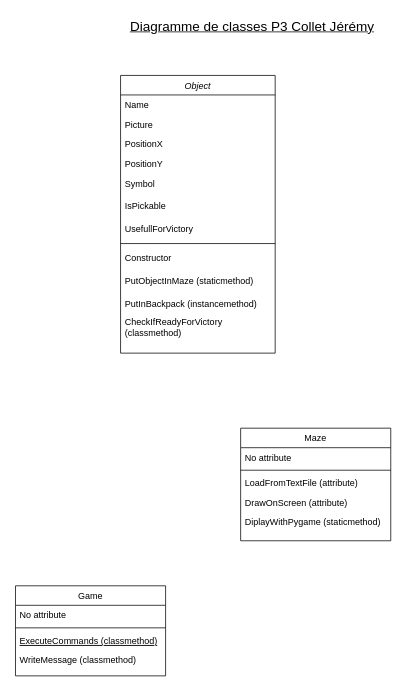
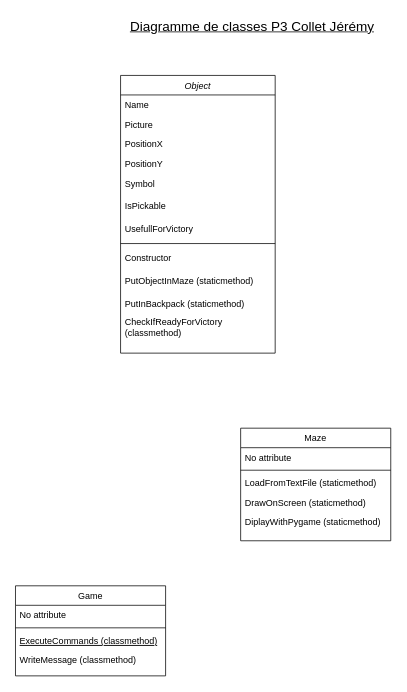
  <mxCell id="0" />
  <mxCell id="1" parent="0" />
  <mxCell id="2" value="Object" style="swimlane;fontStyle=2;align=center;verticalAlign=top;childLayout=stackLayout;horizontal=1;startSize=26;horizontalStack=0;resizeParent=1;resizeLast=0;collapsible=1;marginBottom=0;rounded=0;shadow=0;strokeWidth=1;" parent="1" vertex="1"><mxGeometry x="160" y="100" width="206" height="370" as="geometry"><mxRectangle x="220" y="120" width="160" height="26" as="alternateBounds" /></mxGeometry></mxCell>
  <mxCell id="3" value="Name" style="text;align=left;verticalAlign=top;spacingLeft=4;spacingRight=4;overflow=hidden;rotatable=0;points=[[0,0.5],[1,0.5]];portConstraint=eastwest;" parent="2" vertex="1"><mxGeometry y="26" width="206" height="26" as="geometry" /></mxCell>
  <mxCell id="4" value="Picture" style="text;align=left;verticalAlign=top;spacingLeft=4;spacingRight=4;overflow=hidden;rotatable=0;points=[[0,0.5],[1,0.5]];portConstraint=eastwest;rounded=0;shadow=0;html=0;" parent="2" vertex="1"><mxGeometry y="52" width="206" height="26" as="geometry" /></mxCell>
  <mxCell id="5" value="PositionX" style="text;align=left;verticalAlign=top;spacingLeft=4;spacingRight=4;overflow=hidden;rotatable=0;points=[[0,0.5],[1,0.5]];portConstraint=eastwest;rounded=0;shadow=0;html=0;" parent="2" vertex="1"><mxGeometry y="78" width="206" height="26" as="geometry" /></mxCell>
  <mxCell id="6" value="PositionY" style="text;align=left;verticalAlign=top;spacingLeft=4;spacingRight=4;overflow=hidden;rotatable=0;points=[[0,0.5],[1,0.5]];portConstraint=eastwest;" parent="2" vertex="1"><mxGeometry y="104" width="206" height="26" as="geometry" /></mxCell>
  <mxCell id="7" value="Symbol" style="text;html=1;strokeColor=none;fillColor=none;align=left;verticalAlign=middle;whiteSpace=wrap;rounded=0;spacingLeft=4;" parent="2" vertex="1"><mxGeometry y="130" width="206" height="30" as="geometry" /></mxCell>
  <mxCell id="8" value="IsPickable" style="text;html=1;strokeColor=none;fillColor=none;align=left;verticalAlign=middle;whiteSpace=wrap;rounded=0;spacingLeft=4;" parent="2" vertex="1"><mxGeometry y="160" width="206" height="30" as="geometry" /></mxCell>
  <mxCell id="9" value="UsefullForVictory" style="text;html=1;strokeColor=none;fillColor=none;align=left;verticalAlign=middle;whiteSpace=wrap;rounded=0;spacingLeft=4;" parent="2" vertex="1"><mxGeometry y="190" width="206" height="30" as="geometry" /></mxCell>
  <mxCell id="10" value="" style="line;html=1;strokeWidth=1;align=left;verticalAlign=middle;spacingTop=-1;spacingLeft=3;spacingRight=3;rotatable=0;labelPosition=right;points=[];portConstraint=eastwest;" parent="2" vertex="1"><mxGeometry y="220" width="206" height="8" as="geometry" /></mxCell>
  <mxCell id="11" value="Constructor" style="text;html=1;strokeColor=none;fillColor=none;align=left;verticalAlign=middle;whiteSpace=wrap;rounded=0;spacingLeft=4;" parent="2" vertex="1"><mxGeometry y="228" width="206" height="32" as="geometry" /></mxCell>
  <mxCell id="12" value="PutObjectInMaze (staticmethod)" style="text;html=1;strokeColor=none;fillColor=none;align=left;verticalAlign=middle;whiteSpace=wrap;rounded=0;spacingLeft=4;" parent="2" vertex="1"><mxGeometry y="260" width="206" height="30" as="geometry" /></mxCell>
- <mxCell id="13" value="PutInBackpack (instancemethod)" style="text;html=1;strokeColor=none;fillColor=none;align=left;verticalAlign=middle;whiteSpace=wrap;rounded=0;spacingLeft=4;" parent="2" vertex="1"><mxGeometry y="290" width="206" height="30" as="geometry" /></mxCell>
+ <mxCell id="13" value="PutInBackpack (staticmethod)" style="text;html=1;strokeColor=none;fillColor=none;align=left;verticalAlign=middle;whiteSpace=wrap;rounded=0;spacingLeft=4;" parent="2" vertex="1"><mxGeometry y="290" width="206" height="30" as="geometry" /></mxCell>
  <mxCell id="14" value="CheckIfReadyForVictory (classmethod)" style="text;html=1;strokeColor=none;fillColor=none;align=left;verticalAlign=middle;whiteSpace=wrap;rounded=0;spacingLeft=4;" parent="2" vertex="1"><mxGeometry y="320" width="206" height="32" as="geometry" /></mxCell>
  <mxCell id="15" value="Maze" style="swimlane;fontStyle=0;align=center;verticalAlign=top;childLayout=stackLayout;horizontal=1;startSize=26;horizontalStack=0;resizeParent=1;resizeLast=0;collapsible=1;marginBottom=0;rounded=0;shadow=0;strokeWidth=1;" parent="1" vertex="1"><mxGeometry x="320" y="570" width="200" height="150" as="geometry"><mxRectangle x="550" y="140" width="160" height="26" as="alternateBounds" /></mxGeometry></mxCell>
  <mxCell id="16" value="No attribute" style="text;align=left;verticalAlign=top;spacingLeft=4;spacingRight=4;overflow=hidden;rotatable=0;points=[[0,0.5],[1,0.5]];portConstraint=eastwest;" parent="15" vertex="1"><mxGeometry y="26" width="200" height="26" as="geometry" /></mxCell>
  <mxCell id="17" value="" style="line;html=1;strokeWidth=1;align=left;verticalAlign=middle;spacingTop=-1;spacingLeft=3;spacingRight=3;rotatable=0;labelPosition=right;points=[];portConstraint=eastwest;" parent="15" vertex="1"><mxGeometry y="52" width="200" height="8" as="geometry" /></mxCell>
- <mxCell id="18" value="LoadFromTextFile (attribute)" style="text;align=left;verticalAlign=top;spacingLeft=4;spacingRight=4;overflow=hidden;rotatable=0;points=[[0,0.5],[1,0.5]];portConstraint=eastwest;" parent="15" vertex="1"><mxGeometry y="60" width="200" height="26" as="geometry" /></mxCell>
- <mxCell id="19" value="DrawOnScreen (attribute)" style="text;align=left;verticalAlign=top;spacingLeft=4;spacingRight=4;overflow=hidden;rotatable=0;points=[[0,0.5],[1,0.5]];portConstraint=eastwest;" parent="15" vertex="1"><mxGeometry y="86" width="200" height="24" as="geometry" /></mxCell>
+ <mxCell id="18" value="LoadFromTextFile (staticmethod)" style="text;align=left;verticalAlign=top;spacingLeft=4;spacingRight=4;overflow=hidden;rotatable=0;points=[[0,0.5],[1,0.5]];portConstraint=eastwest;" parent="15" vertex="1"><mxGeometry y="60" width="200" height="26" as="geometry" /></mxCell>
+ <mxCell id="19" value="DrawOnScreen (staticmethod)" style="text;align=left;verticalAlign=top;spacingLeft=4;spacingRight=4;overflow=hidden;rotatable=0;points=[[0,0.5],[1,0.5]];portConstraint=eastwest;" parent="15" vertex="1"><mxGeometry y="86" width="200" height="24" as="geometry" /></mxCell>
  <mxCell id="20" value="DiplayWithPygame (staticmethod)" style="text;html=1;strokeColor=none;fillColor=none;align=left;verticalAlign=middle;whiteSpace=wrap;rounded=0;spacingLeft=4;" parent="15" vertex="1"><mxGeometry y="110" width="200" height="30" as="geometry" /></mxCell>
  <mxCell id="21" value="Game" style="swimlane;fontStyle=0;align=center;verticalAlign=top;childLayout=stackLayout;horizontal=1;startSize=26;horizontalStack=0;resizeParent=1;resizeLast=0;collapsible=1;marginBottom=0;rounded=0;shadow=0;strokeWidth=1;" parent="1" vertex="1"><mxGeometry x="20" y="780" width="200" height="120" as="geometry"><mxRectangle x="130" y="380" width="160" height="26" as="alternateBounds" /></mxGeometry></mxCell>
  <mxCell id="22" value="No attribute" style="text;align=left;verticalAlign=top;spacingLeft=4;spacingRight=4;overflow=hidden;rotatable=0;points=[[0,0.5],[1,0.5]];portConstraint=eastwest;" parent="21" vertex="1"><mxGeometry y="26" width="200" height="26" as="geometry" /></mxCell>
  <mxCell id="23" value="" style="line;html=1;strokeWidth=1;align=left;verticalAlign=middle;spacingTop=-1;spacingLeft=3;spacingRight=3;rotatable=0;labelPosition=right;points=[];portConstraint=eastwest;" parent="21" vertex="1"><mxGeometry y="52" width="200" height="8" as="geometry" /></mxCell>
  <mxCell id="24" value="ExecuteCommands (classmethod)" style="text;align=left;verticalAlign=top;spacingLeft=4;spacingRight=4;overflow=hidden;rotatable=0;points=[[0,0.5],[1,0.5]];portConstraint=eastwest;fontStyle=4" parent="21" vertex="1"><mxGeometry y="60" width="200" height="26" as="geometry" /></mxCell>
  <mxCell id="25" value="WriteMessage (classmethod)" style="text;align=left;verticalAlign=top;spacingLeft=4;spacingRight=4;overflow=hidden;rotatable=0;points=[[0,0.5],[1,0.5]];portConstraint=eastwest;" parent="21" vertex="1"><mxGeometry y="86" width="200" height="26" as="geometry" /></mxCell>
  <mxCell id="26" value="Diagramme de classes P3 Collet Jérémy" style="text;html=1;align=center;verticalAlign=middle;resizable=0;points=[];autosize=1;fontStyle=4;fontSize=18;" vertex="1" parent="1"><mxGeometry x="165" y="20" width="340" height="30" as="geometry" /></mxCell>
